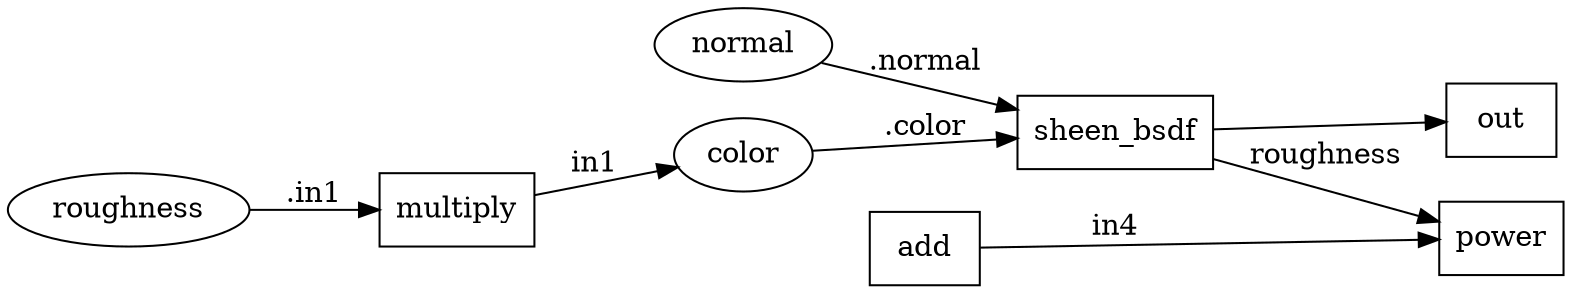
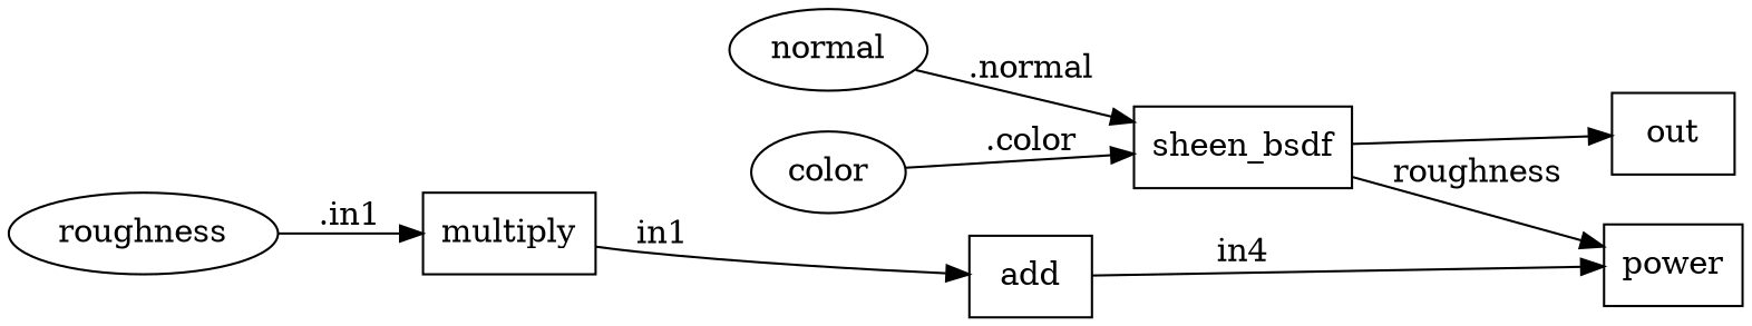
  digraph {
    rankdir=LR
    node [shape=box]
    n1 [label=sheen_bsdf]
    n2 [label=out]
    n3 [label=power]
    n4 [label=color shape=ellipse]
    n5 [label=normal shape=ellipse]
    n6 [label=add]
    n7 [label=multiply]
    n8 [label=roughness shape=ellipse]
    n1 -> n2
    n1 -> n3 [label=roughness]
    n4 -> n1 [label=".color"]
    n5 -> n1 [label=".normal"]
    n6 -> n3 [label=in4]
-   n7 -> n4 [label=in1]
+   n7 -> n6 [label=in1]
    n8 -> n7 [label=".in1"]
  }
